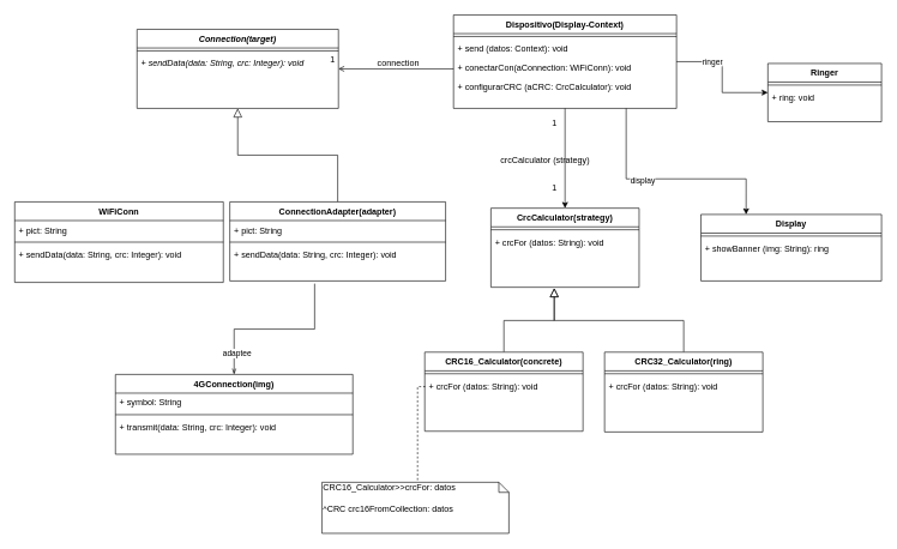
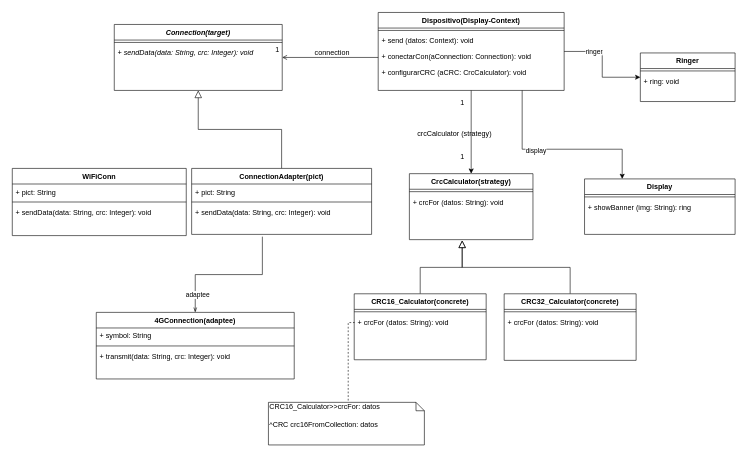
  <mxCell id="0" />
  <mxCell id="1" parent="0" />
  <mxCell id="2" value="" style="endArrow=block;endSize=10;endFill=0;shadow=0;strokeWidth=1;rounded=0;edgeStyle=elbowEdgeStyle;elbow=vertical;" parent="1" source="21" target="6" edge="1"><mxGeometry width="160" relative="1" as="geometry"><mxPoint x="450" y="333" as="sourcePoint" /><mxPoint x="550" y="231" as="targetPoint" /></mxGeometry></mxCell>
  <mxCell id="3" value="" style="endArrow=none;shadow=0;strokeWidth=1;strokeColor=#000000;rounded=0;endFill=0;edgeStyle=elbowEdgeStyle;elbow=vertical;startArrow=open;startFill=0;" parent="1" source="6" target="35" edge="1"><mxGeometry x="0.5" y="41" relative="1" as="geometry"><mxPoint x="620" y="152" as="sourcePoint" /><mxPoint x="780" y="152" as="targetPoint" /><mxPoint x="-40" y="32" as="offset" /></mxGeometry></mxCell>
  <mxCell id="4" value="1" style="resizable=0;align=right;verticalAlign=bottom;labelBackgroundColor=none;fontSize=12;" parent="3" connectable="0" vertex="1"><mxGeometry x="1" relative="1" as="geometry"><mxPoint x="-163.53" y="-5.35" as="offset" /></mxGeometry></mxCell>
  <mxCell id="5" value="connection" style="text;html=1;resizable=0;points=[];;align=center;verticalAlign=middle;labelBackgroundColor=none;rounded=0;shadow=0;strokeWidth=1;fontSize=12;" parent="3" vertex="1" connectable="0"><mxGeometry x="0.5" y="49" relative="1" as="geometry"><mxPoint x="-38" y="40" as="offset" /></mxGeometry></mxCell>
  <mxCell id="6" value="Connection(target)" style="swimlane;fontStyle=3;align=center;verticalAlign=top;childLayout=stackLayout;horizontal=1;startSize=26;horizontalStack=0;resizeParent=1;resizeLast=0;collapsible=1;marginBottom=0;rounded=0;shadow=0;strokeWidth=1;" parent="1" vertex="1"><mxGeometry x="190" y="40" width="280" height="110" as="geometry"><mxRectangle x="230" y="140" width="160" height="26" as="alternateBounds" /></mxGeometry></mxCell>
  <mxCell id="7" value="" style="line;html=1;strokeWidth=1;align=left;verticalAlign=middle;spacingTop=-1;spacingLeft=3;spacingRight=3;rotatable=0;labelPosition=right;points=[];portConstraint=eastwest;" parent="6" vertex="1"><mxGeometry y="26" width="280" height="8" as="geometry" /></mxCell>
  <mxCell id="8" value="+ sendData(data: String, crc: Integer): void" style="text;align=left;verticalAlign=top;spacingLeft=4;spacingRight=4;overflow=hidden;rotatable=0;points=[[0,0.5],[1,0.5]];portConstraint=eastwest;fontStyle=2" parent="6" vertex="1"><mxGeometry y="34" width="280" height="26" as="geometry" /></mxCell>
  <mxCell id="9" value="" style="edgeStyle=orthogonalEdgeStyle;rounded=0;orthogonalLoop=1;jettySize=auto;html=1;" parent="1" source="35" target="14" edge="1"><mxGeometry relative="1" as="geometry" /></mxCell>
  <mxCell id="10" value="ringer" style="edgeLabel;html=1;align=center;verticalAlign=middle;resizable=0;points=[];" parent="9" vertex="1" connectable="0"><mxGeometry x="-0.42" y="1" relative="1" as="geometry"><mxPoint as="offset" /></mxGeometry></mxCell>
  <mxCell id="11" style="edgeStyle=orthogonalEdgeStyle;rounded=0;orthogonalLoop=1;jettySize=auto;html=1;entryX=0.25;entryY=0;entryDx=0;entryDy=0;" parent="1" source="35" target="25" edge="1"><mxGeometry relative="1" as="geometry"><mxPoint x="1010" y="248" as="targetPoint" /><Array as="points"><mxPoint x="870" y="248" /><mxPoint x="1037" y="248" /></Array></mxGeometry></mxCell>
  <mxCell id="12" value="display" style="edgeLabel;html=1;align=center;verticalAlign=middle;resizable=0;points=[];" parent="11" vertex="1" connectable="0"><mxGeometry x="-0.236" y="-1" relative="1" as="geometry"><mxPoint as="offset" /></mxGeometry></mxCell>
  <mxCell id="13" value="" style="edgeStyle=orthogonalEdgeStyle;rounded=0;orthogonalLoop=1;jettySize=auto;html=1;" parent="1" source="35" target="49" edge="1"><mxGeometry relative="1" as="geometry" /></mxCell>
  <mxCell id="14" value="Ringer" style="swimlane;fontStyle=1;align=center;verticalAlign=top;childLayout=stackLayout;horizontal=1;startSize=26;horizontalStack=0;resizeParent=1;resizeLast=0;collapsible=1;marginBottom=0;rounded=0;shadow=0;strokeWidth=1;" parent="1" vertex="1"><mxGeometry x="1067" y="87.5" width="158" height="81" as="geometry"><mxRectangle x="550" y="140" width="160" height="26" as="alternateBounds" /></mxGeometry></mxCell>
  <mxCell id="15" value="" style="line;html=1;strokeWidth=1;align=left;verticalAlign=middle;spacingTop=-1;spacingLeft=3;spacingRight=3;rotatable=0;labelPosition=right;points=[];portConstraint=eastwest;" parent="14" vertex="1"><mxGeometry y="26" width="158" height="8" as="geometry" /></mxCell>
  <mxCell id="16" value="+ ring: void" style="text;strokeColor=none;fillColor=none;align=left;verticalAlign=top;spacingLeft=4;spacingRight=4;overflow=hidden;rotatable=0;points=[[0,0.5],[1,0.5]];portConstraint=eastwest;" parent="14" vertex="1"><mxGeometry y="34" width="158" height="26" as="geometry" /></mxCell>
  <mxCell id="17" value="WiFiConn" style="swimlane;fontStyle=1;align=center;verticalAlign=top;childLayout=stackLayout;horizontal=1;startSize=26;horizontalStack=0;resizeParent=1;resizeLast=0;collapsible=1;marginBottom=0;rounded=0;shadow=0;strokeWidth=1;" parent="1" vertex="1"><mxGeometry x="20" y="280" width="290" height="112" as="geometry"><mxRectangle x="130" y="380" width="160" height="26" as="alternateBounds" /></mxGeometry></mxCell>
  <mxCell id="18" value="+ pict: String" style="text;align=left;verticalAlign=top;spacingLeft=4;spacingRight=4;overflow=hidden;rotatable=0;points=[[0,0.5],[1,0.5]];portConstraint=eastwest;" parent="17" vertex="1"><mxGeometry y="26" width="290" height="26" as="geometry" /></mxCell>
  <mxCell id="19" value="" style="line;html=1;strokeWidth=1;align=left;verticalAlign=middle;spacingTop=-1;spacingLeft=3;spacingRight=3;rotatable=0;labelPosition=right;points=[];portConstraint=eastwest;" parent="17" vertex="1"><mxGeometry y="52" width="290" height="8" as="geometry" /></mxCell>
  <mxCell id="20" value="+ sendData(data: String, crc: Integer): void" style="text;align=left;verticalAlign=top;spacingLeft=4;spacingRight=4;overflow=hidden;rotatable=0;points=[[0,0.5],[1,0.5]];portConstraint=eastwest;" parent="17" vertex="1"><mxGeometry y="60" width="290" height="26" as="geometry" /></mxCell>
- <mxCell id="21" value="ConnectionAdapter(adapter)" style="swimlane;fontStyle=1;align=center;verticalAlign=top;childLayout=stackLayout;horizontal=1;startSize=26;horizontalStack=0;resizeParent=1;resizeLast=0;collapsible=1;marginBottom=0;rounded=0;shadow=0;strokeWidth=1;" parent="1" vertex="1"><mxGeometry x="319" y="280" width="300" height="110" as="geometry"><mxRectangle x="340" y="380" width="170" height="26" as="alternateBounds" /></mxGeometry></mxCell>
+ <mxCell id="21" value="ConnectionAdapter(pict)" style="swimlane;fontStyle=1;align=center;verticalAlign=top;childLayout=stackLayout;horizontal=1;startSize=26;horizontalStack=0;resizeParent=1;resizeLast=0;collapsible=1;marginBottom=0;rounded=0;shadow=0;strokeWidth=1;" parent="1" vertex="1"><mxGeometry x="319" y="280" width="300" height="110" as="geometry"><mxRectangle x="340" y="380" width="170" height="26" as="alternateBounds" /></mxGeometry></mxCell>
  <mxCell id="22" value="+ pict: String" style="text;align=left;verticalAlign=top;spacingLeft=4;spacingRight=4;overflow=hidden;rotatable=0;points=[[0,0.5],[1,0.5]];portConstraint=eastwest;" parent="21" vertex="1"><mxGeometry y="26" width="300" height="26" as="geometry" /></mxCell>
  <mxCell id="23" value="" style="line;html=1;strokeWidth=1;align=left;verticalAlign=middle;spacingTop=-1;spacingLeft=3;spacingRight=3;rotatable=0;labelPosition=right;points=[];portConstraint=eastwest;" parent="21" vertex="1"><mxGeometry y="52" width="300" height="8" as="geometry" /></mxCell>
  <mxCell id="24" value="+ sendData(data: String, crc: Integer): void" style="text;align=left;verticalAlign=top;spacingLeft=4;spacingRight=4;overflow=hidden;rotatable=0;points=[[0,0.5],[1,0.5]];portConstraint=eastwest;" parent="21" vertex="1"><mxGeometry y="60" width="300" height="50" as="geometry" /></mxCell>
  <mxCell id="25" value="Display" style="swimlane;fontStyle=1;align=center;verticalAlign=top;childLayout=stackLayout;horizontal=1;startSize=26;horizontalStack=0;resizeParent=1;resizeLast=0;collapsible=1;marginBottom=0;rounded=0;shadow=0;strokeWidth=1;" parent="1" vertex="1"><mxGeometry x="974" y="297.5" width="251" height="92.5" as="geometry"><mxRectangle x="550" y="140" width="160" height="26" as="alternateBounds" /></mxGeometry></mxCell>
  <mxCell id="26" value="" style="line;html=1;strokeWidth=1;align=left;verticalAlign=middle;spacingTop=-1;spacingLeft=3;spacingRight=3;rotatable=0;labelPosition=right;points=[];portConstraint=eastwest;" parent="25" vertex="1"><mxGeometry y="26" width="251" height="8" as="geometry" /></mxCell>
  <mxCell id="27" value="+ showBanner (img: String): ring" style="text;strokeColor=none;fillColor=none;align=left;verticalAlign=top;spacingLeft=4;spacingRight=4;overflow=hidden;rotatable=0;points=[[0,0.5],[1,0.5]];portConstraint=eastwest;" parent="25" vertex="1"><mxGeometry y="34" width="251" height="26" as="geometry" /></mxCell>
  <mxCell id="28" value="crcCalculator (strategy)" style="text;html=1;align=center;verticalAlign=middle;resizable=0;points=[];autosize=1;" parent="1" vertex="1"><mxGeometry x="677" y="212" width="160" height="20" as="geometry" /></mxCell>
  <mxCell id="29" value="1" style="text;html=1;align=center;verticalAlign=middle;resizable=0;points=[];autosize=1;" parent="1" vertex="1"><mxGeometry x="760" y="160" width="20" height="20" as="geometry" /></mxCell>
  <mxCell id="30" value="1" style="text;html=1;align=center;verticalAlign=middle;resizable=0;points=[];autosize=1;" parent="1" vertex="1"><mxGeometry x="760" y="250" width="20" height="20" as="geometry" /></mxCell>
  <mxCell id="31" value="" style="edgeStyle=elbowEdgeStyle;rounded=0;orthogonalLoop=1;jettySize=auto;elbow=vertical;html=1;endArrow=block;endFill=0;endSize=10;" parent="1" source="40" edge="1"><mxGeometry relative="1" as="geometry"><mxPoint x="770" y="400" as="targetPoint" /></mxGeometry></mxCell>
  <mxCell id="32" value="" style="edgeStyle=elbowEdgeStyle;rounded=0;orthogonalLoop=1;jettySize=auto;html=1;elbow=vertical;endArrow=block;endFill=0;endSize=10;" parent="1" source="52" edge="1"><mxGeometry relative="1" as="geometry"><mxPoint x="770" y="400" as="targetPoint" /></mxGeometry></mxCell>
  <mxCell id="33" value="&lt;div&gt;CRC16_Calculator&amp;gt;&amp;gt;crcFor: datos&lt;/div&gt;&lt;div&gt;&lt;br&gt;&lt;/div&gt;&lt;div&gt;^CRC crc16FromCollection: datos&lt;br&gt;&lt;/div&gt;" style="shape=note;whiteSpace=wrap;html=1;size=14;verticalAlign=top;align=left;spacingTop=-6;" parent="1" vertex="1"><mxGeometry x="447" y="670" width="260" height="71" as="geometry" /></mxCell>
  <mxCell id="34" style="edgeStyle=elbowEdgeStyle;rounded=0;orthogonalLoop=1;jettySize=auto;elbow=vertical;html=1;startArrow=none;startFill=0;endArrow=none;endFill=0;endSize=10;dashed=1;exitX=0;exitY=0.5;exitDx=0;exitDy=0;" parent="1" source="54" target="33" edge="1"><mxGeometry relative="1" as="geometry"><Array as="points"><mxPoint x="580" y="537" /></Array></mxGeometry></mxCell>
  <mxCell id="35" value="Dispositivo(Display-Context)" style="swimlane;fontStyle=1;align=center;verticalAlign=top;childLayout=stackLayout;horizontal=1;startSize=26;horizontalStack=0;resizeParent=1;resizeLast=0;collapsible=1;marginBottom=0;rounded=0;shadow=0;strokeWidth=1;" parent="1" vertex="1"><mxGeometry x="630" y="20" width="310" height="130" as="geometry"><mxRectangle x="550" y="140" width="160" height="26" as="alternateBounds" /></mxGeometry></mxCell>
  <mxCell id="36" value="" style="line;html=1;strokeWidth=1;align=left;verticalAlign=middle;spacingTop=-1;spacingLeft=3;spacingRight=3;rotatable=0;labelPosition=right;points=[];portConstraint=eastwest;" parent="35" vertex="1"><mxGeometry y="26" width="310" height="8" as="geometry" /></mxCell>
  <mxCell id="37" value="+ send (datos: Context): void" style="text;strokeColor=none;fillColor=none;align=left;verticalAlign=top;spacingLeft=4;spacingRight=4;overflow=hidden;rotatable=0;points=[[0,0.5],[1,0.5]];portConstraint=eastwest;" parent="35" vertex="1"><mxGeometry y="34" width="310" height="26" as="geometry" /></mxCell>
- <mxCell id="38" value="+ conectarCon(aConnection: WiFiConn): void" style="text;strokeColor=none;fillColor=none;align=left;verticalAlign=top;spacingLeft=4;spacingRight=4;overflow=hidden;rotatable=0;points=[[0,0.5],[1,0.5]];portConstraint=eastwest;" parent="35" vertex="1"><mxGeometry y="60" width="310" height="26" as="geometry" /></mxCell>
+ <mxCell id="38" value="+ conectarCon(aConnection: Connection): void" style="text;strokeColor=none;fillColor=none;align=left;verticalAlign=top;spacingLeft=4;spacingRight=4;overflow=hidden;rotatable=0;points=[[0,0.5],[1,0.5]];portConstraint=eastwest;" parent="35" vertex="1"><mxGeometry y="60" width="310" height="26" as="geometry" /></mxCell>
  <mxCell id="39" value="+ configurarCRC (aCRC: CrcCalculator): void" style="text;strokeColor=none;fillColor=none;align=left;verticalAlign=top;spacingLeft=4;spacingRight=4;overflow=hidden;rotatable=0;points=[[0,0.5],[1,0.5]];portConstraint=eastwest;" vertex="1" parent="35"><mxGeometry y="86" width="310" height="26" as="geometry" /></mxCell>
- <mxCell id="40" value="CRC32_Calculator(ring)" style="swimlane;fontStyle=1;align=center;verticalAlign=top;childLayout=stackLayout;horizontal=1;startSize=26;horizontalStack=0;resizeParent=1;resizeLast=0;collapsible=1;marginBottom=0;rounded=0;shadow=0;strokeWidth=1;" parent="1" vertex="1"><mxGeometry x="840" y="489" width="220" height="111" as="geometry"><mxRectangle x="550" y="140" width="160" height="26" as="alternateBounds" /></mxGeometry></mxCell>
+ <mxCell id="40" value="CRC32_Calculator(concrete)" style="swimlane;fontStyle=1;align=center;verticalAlign=top;childLayout=stackLayout;horizontal=1;startSize=26;horizontalStack=0;resizeParent=1;resizeLast=0;collapsible=1;marginBottom=0;rounded=0;shadow=0;strokeWidth=1;" parent="1" vertex="1"><mxGeometry x="840" y="489" width="220" height="111" as="geometry"><mxRectangle x="550" y="140" width="160" height="26" as="alternateBounds" /></mxGeometry></mxCell>
  <mxCell id="41" value="" style="line;html=1;strokeWidth=1;align=left;verticalAlign=middle;spacingTop=-1;spacingLeft=3;spacingRight=3;rotatable=0;labelPosition=right;points=[];portConstraint=eastwest;" parent="40" vertex="1"><mxGeometry y="26" width="220" height="8" as="geometry" /></mxCell>
  <mxCell id="42" value="+ crcFor (datos: String): void" style="text;strokeColor=none;fillColor=none;align=left;verticalAlign=top;spacingLeft=4;spacingRight=4;overflow=hidden;rotatable=0;points=[[0,0.5],[1,0.5]];portConstraint=eastwest;" parent="40" vertex="1"><mxGeometry y="34" width="220" height="26" as="geometry" /></mxCell>
  <mxCell id="43" style="edgeStyle=elbowEdgeStyle;rounded=0;orthogonalLoop=1;jettySize=auto;elbow=vertical;html=1;entryX=0.393;entryY=1.075;entryDx=0;entryDy=0;entryPerimeter=0;startArrow=openThin;startFill=0;endArrow=none;endFill=0;endSize=10;" parent="1" source="45" target="24" edge="1"><mxGeometry relative="1" as="geometry" /></mxCell>
  <mxCell id="44" value="adaptee" style="edgeLabel;html=1;align=center;verticalAlign=middle;resizable=0;points=[];" parent="43" vertex="1" connectable="0"><mxGeometry x="-0.449" y="-33" relative="1" as="geometry"><mxPoint as="offset" /></mxGeometry></mxCell>
- <mxCell id="45" value="4GConnection(img)" style="swimlane;fontStyle=1;align=center;verticalAlign=top;childLayout=stackLayout;horizontal=1;startSize=26;horizontalStack=0;resizeParent=1;resizeLast=0;collapsible=1;marginBottom=0;rounded=0;shadow=0;strokeWidth=1;" parent="1" vertex="1"><mxGeometry x="160" y="520" width="330" height="111" as="geometry"><mxRectangle x="340" y="380" width="170" height="26" as="alternateBounds" /></mxGeometry></mxCell>
+ <mxCell id="45" value="4GConnection(adaptee)" style="swimlane;fontStyle=1;align=center;verticalAlign=top;childLayout=stackLayout;horizontal=1;startSize=26;horizontalStack=0;resizeParent=1;resizeLast=0;collapsible=1;marginBottom=0;rounded=0;shadow=0;strokeWidth=1;" parent="1" vertex="1"><mxGeometry x="160" y="520" width="330" height="111" as="geometry"><mxRectangle x="340" y="380" width="170" height="26" as="alternateBounds" /></mxGeometry></mxCell>
  <mxCell id="46" value="+ symbol: String" style="text;align=left;verticalAlign=top;spacingLeft=4;spacingRight=4;overflow=hidden;rotatable=0;points=[[0,0.5],[1,0.5]];portConstraint=eastwest;" parent="45" vertex="1"><mxGeometry y="26" width="330" height="26" as="geometry" /></mxCell>
  <mxCell id="47" value="" style="line;html=1;strokeWidth=1;align=left;verticalAlign=middle;spacingTop=-1;spacingLeft=3;spacingRight=3;rotatable=0;labelPosition=right;points=[];portConstraint=eastwest;" parent="45" vertex="1"><mxGeometry y="52" width="330" height="8" as="geometry" /></mxCell>
  <mxCell id="48" value="+ transmit(data: String, crc: Integer): void" style="text;align=left;verticalAlign=top;spacingLeft=4;spacingRight=4;overflow=hidden;rotatable=0;points=[[0,0.5],[1,0.5]];portConstraint=eastwest;" parent="45" vertex="1"><mxGeometry y="60" width="330" height="46" as="geometry" /></mxCell>
  <mxCell id="49" value="CrcCalculator(strategy)" style="swimlane;fontStyle=1;align=center;verticalAlign=top;childLayout=stackLayout;horizontal=1;startSize=26;horizontalStack=0;resizeParent=1;resizeLast=0;collapsible=1;marginBottom=0;rounded=0;shadow=0;strokeWidth=1;" parent="1" vertex="1"><mxGeometry x="682" y="288.75" width="206" height="110" as="geometry"><mxRectangle x="550" y="140" width="160" height="26" as="alternateBounds" /></mxGeometry></mxCell>
  <mxCell id="50" value="" style="line;html=1;strokeWidth=1;align=left;verticalAlign=middle;spacingTop=-1;spacingLeft=3;spacingRight=3;rotatable=0;labelPosition=right;points=[];portConstraint=eastwest;" parent="49" vertex="1"><mxGeometry y="26" width="206" height="8" as="geometry" /></mxCell>
  <mxCell id="51" value="+ crcFor (datos: String): void" style="text;strokeColor=none;fillColor=none;align=left;verticalAlign=top;spacingLeft=4;spacingRight=4;overflow=hidden;rotatable=0;points=[[0,0.5],[1,0.5]];portConstraint=eastwest;" parent="49" vertex="1"><mxGeometry y="34" width="206" height="26" as="geometry" /></mxCell>
  <mxCell id="52" value="CRC16_Calculator(concrete)" style="swimlane;fontStyle=1;align=center;verticalAlign=top;childLayout=stackLayout;horizontal=1;startSize=26;horizontalStack=0;resizeParent=1;resizeLast=0;collapsible=1;marginBottom=0;rounded=0;shadow=0;strokeWidth=1;" parent="1" vertex="1"><mxGeometry x="590" y="489" width="220" height="110" as="geometry"><mxRectangle x="550" y="140" width="160" height="26" as="alternateBounds" /></mxGeometry></mxCell>
  <mxCell id="53" value="" style="line;html=1;strokeWidth=1;align=left;verticalAlign=middle;spacingTop=-1;spacingLeft=3;spacingRight=3;rotatable=0;labelPosition=right;points=[];portConstraint=eastwest;" parent="52" vertex="1"><mxGeometry y="26" width="220" height="8" as="geometry" /></mxCell>
  <mxCell id="54" value="+ crcFor (datos: String): void" style="text;strokeColor=none;fillColor=none;align=left;verticalAlign=top;spacingLeft=4;spacingRight=4;overflow=hidden;rotatable=0;points=[[0,0.5],[1,0.5]];portConstraint=eastwest;" parent="52" vertex="1"><mxGeometry y="34" width="220" height="26" as="geometry" /></mxCell>
